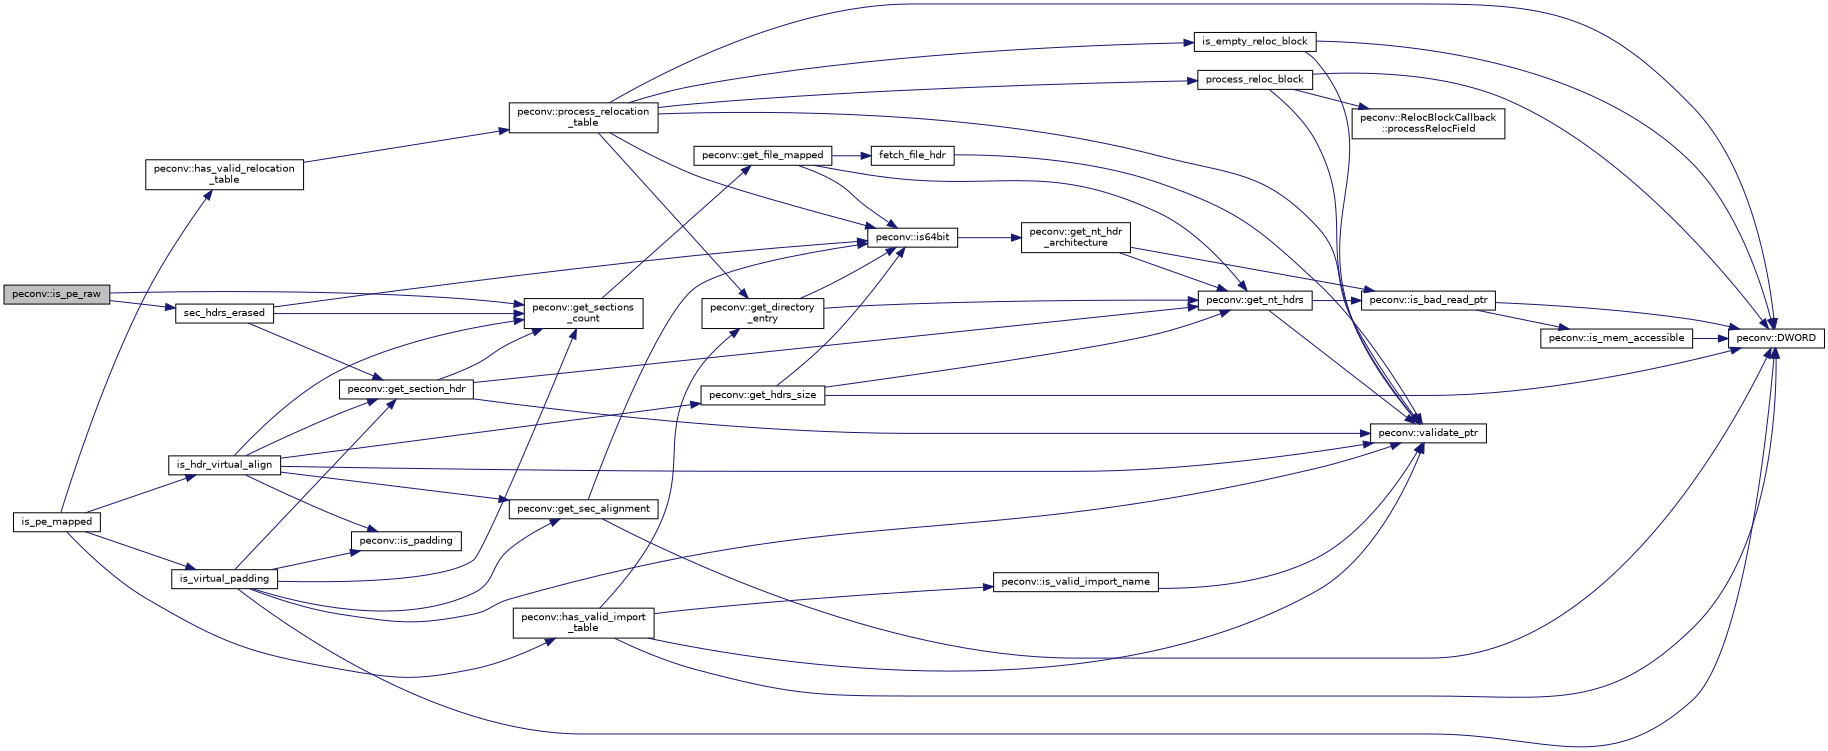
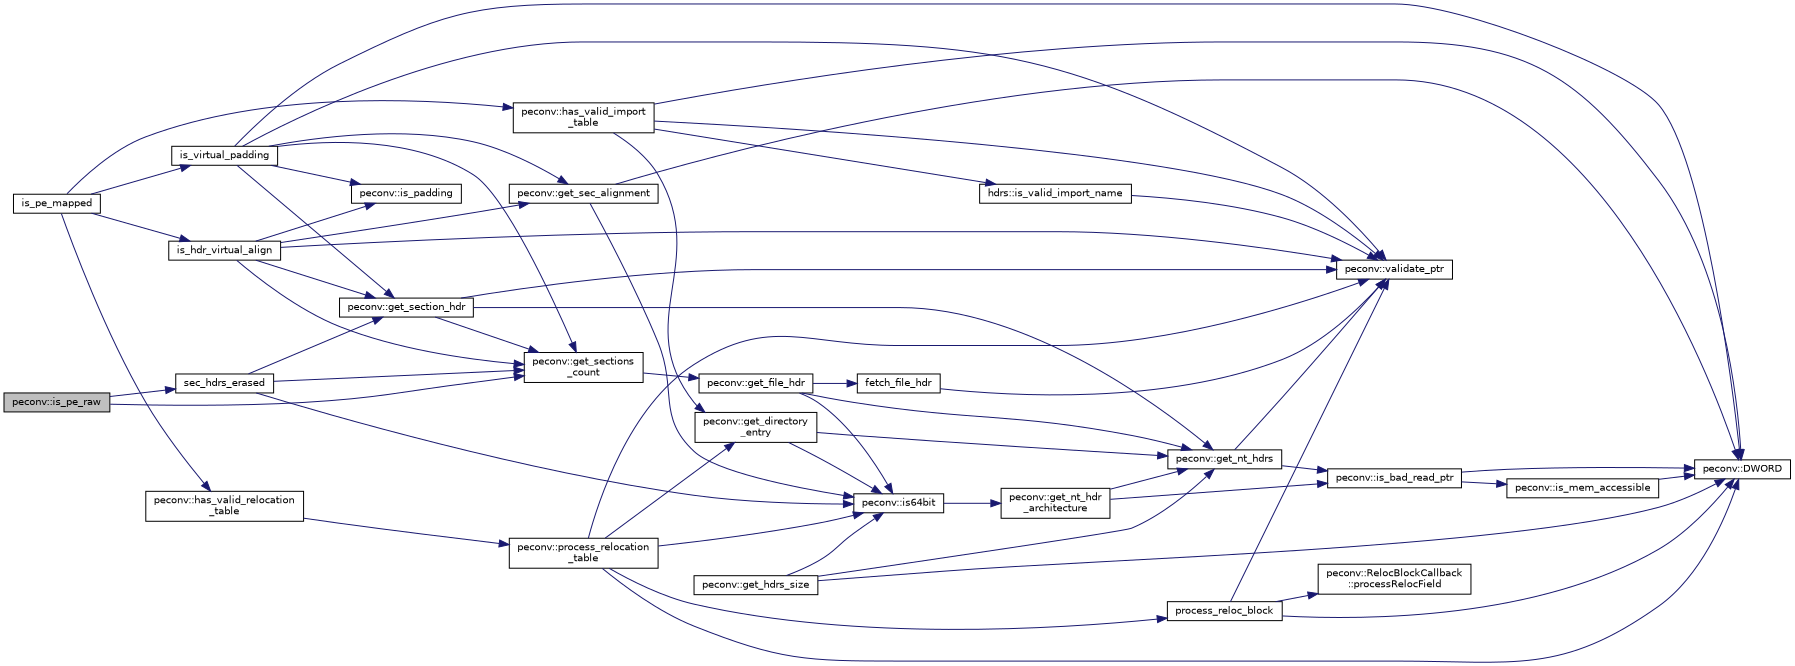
  digraph {
    rankdir=LR
    node [color=black fillcolor=white fontname=Helvetica fontsize=10 shape=record style=filled]
    edge [color=midnightblue fontname=Helvetica fontsize=10 labelfontname=Helvetica labelfontsize=10 style=solid]
    n1 [fillcolor=grey75 fontcolor=black height=0.2 label="peconv::is_pe_raw" width=0.4]
    n2 [height=0.2 label="peconv::get_sections\l_count" width=0.4]
    n3 [height=0.2 label=sec_hdrs_erased width=0.4]
-   n4 [height=0.2 label="peconv::get_file_mapped" width=0.4]
+   n4 [height=0.2 label="peconv::get_file_hdr" width=0.4]
    n5 [height=0.2 label=is_pe_mapped width=0.4]
    n6 [height=0.2 label="peconv::has_valid_import\l_table" width=0.4]
    n7 [height=0.2 label="peconv::has_valid_relocation\l_table" width=0.4]
    n8 [height=0.2 label=is_hdr_virtual_align width=0.4]
    n9 [height=0.2 label=is_virtual_padding width=0.4]
    n10 [height=0.2 label="peconv::is64bit" width=0.4]
    n11 [height=0.2 label="peconv::get_section_hdr" width=0.4]
    n12 [height=0.2 label=fetch_file_hdr width=0.4]
    n13 [height=0.2 label="peconv::get_nt_hdrs" width=0.4]
    n14 [height=0.2 label="peconv::validate_ptr" width=0.4]
    n15 [height=0.2 label="peconv::is_bad_read_ptr" width=0.4]
    n16 [height=0.2 label="peconv::get_nt_hdr\l_architecture" width=0.4]
    n17 [height=0.2 label="peconv::DWORD" width=0.4]
    n18 [height=0.2 label="peconv::is_mem_accessible" width=0.4]
    n19 [height=0.2 label="peconv::get_directory\l_entry" width=0.4]
-   n20 [height=0.2 label="peconv::is_valid_import_name" width=0.4]
+   n20 [height=0.2 label="hdrs::is_valid_import_name" width=0.4]
    n21 [height=0.2 label="peconv::process_relocation\l_table" width=0.4]
    n22 [height=0.2 label="peconv::get_hdrs_size" width=0.4]
    n23 [height=0.2 label="peconv::get_sec_alignment" width=0.4]
    n24 [height=0.2 label="peconv::is_padding" width=0.4]
-   n25 [height=0.2 label=is_empty_reloc_block width=0.4]
    n26 [height=0.2 label=process_reloc_block width=0.4]
    n27 [height=0.2 label="peconv::RelocBlockCallback\l::processRelocField" width=0.4]
    n1 -> n2
    n1 -> n3
    n2 -> n4
    n3 -> n2
    n3 -> n10
    n3 -> n11
    n4 -> n10
    n4 -> n12
    n4 -> n13
    n5 -> n6
    n5 -> n7
    n5 -> n8
    n5 -> n9
    n6 -> n14
    n6 -> n17
    n6 -> n19
    n6 -> n20
    n7 -> n21
    n8 -> n2
    n8 -> n11
    n8 -> n14
-   n8 -> n22
    n8 -> n23
    n8 -> n24
    n9 -> n2
    n9 -> n11
    n9 -> n14
    n9 -> n17
    n9 -> n23
    n9 -> n24
    n10 -> n16
    n11 -> n2
    n11 -> n13
    n11 -> n14
    n12 -> n14
    n13 -> n14
    n13 -> n15
    n15 -> n17
    n15 -> n18
    n16 -> n13
    n16 -> n15
    n18 -> n17
    n19 -> n10
    n19 -> n13
    n20 -> n14
    n21 -> n10
    n21 -> n14
    n21 -> n17
    n21 -> n19
-   n21 -> n25
    n21 -> n26
    n22 -> n10
    n22 -> n13
    n22 -> n17
    n23 -> n10
    n23 -> n17
-   n25 -> n14
-   n25 -> n17
    n26 -> n14
    n26 -> n17
    n26 -> n27
  }
